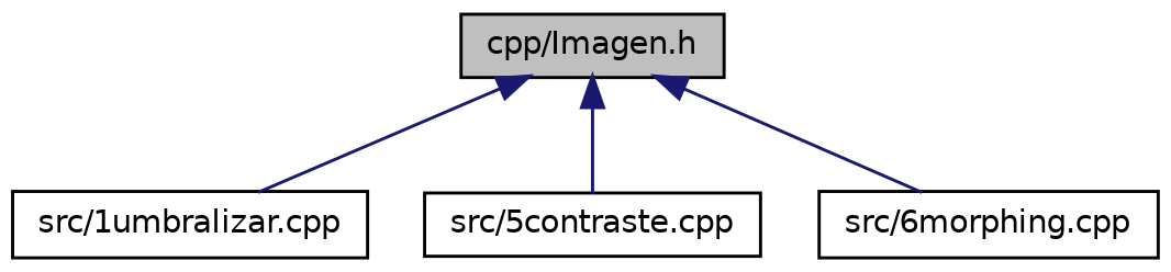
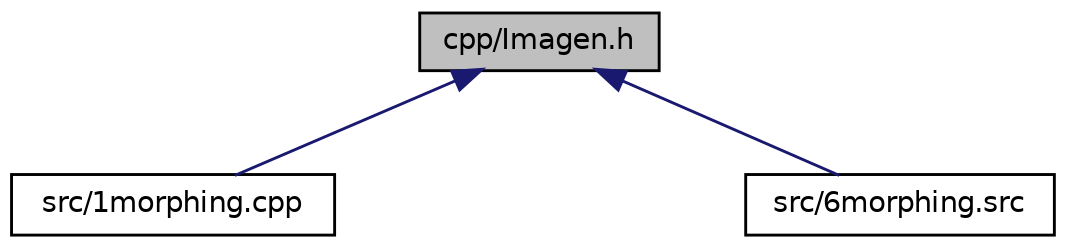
  digraph {
    node [color=black fillcolor=white fontname=Helvetica fontsize=10 shape=record style=filled]
    edge [color=midnightblue dir=back fontname=Helvetica fontsize=10 labelfontname=Helvetica labelfontsize=10 style=solid]
    n1 [fillcolor=grey75 fontcolor=black height=0.2 label="cpp/Imagen.h" width=0.4]
-   n2 [height=0.2 label="src/1umbralizar.cpp" width=0.4]
-   n3 [height=0.2 label="src/5contraste.cpp" width=0.4]
-   n4 [height=0.2 label="src/6morphing.cpp" width=0.4]
+   n2 [height=0.2 label="src/1morphing.cpp" width=0.4]
+   n4 [height=0.2 label="src/6morphing.src" width=0.4]
    n1 -> n2
-   n1 -> n3
    n1 -> n4
  }
